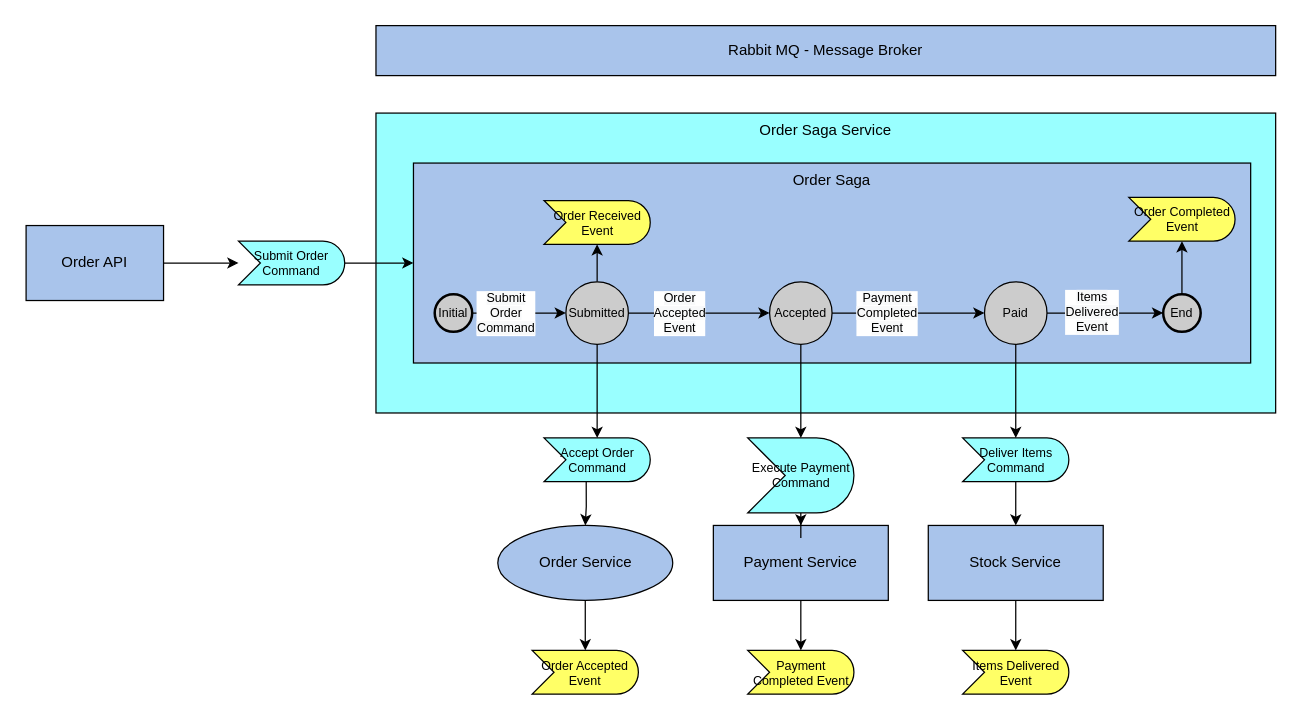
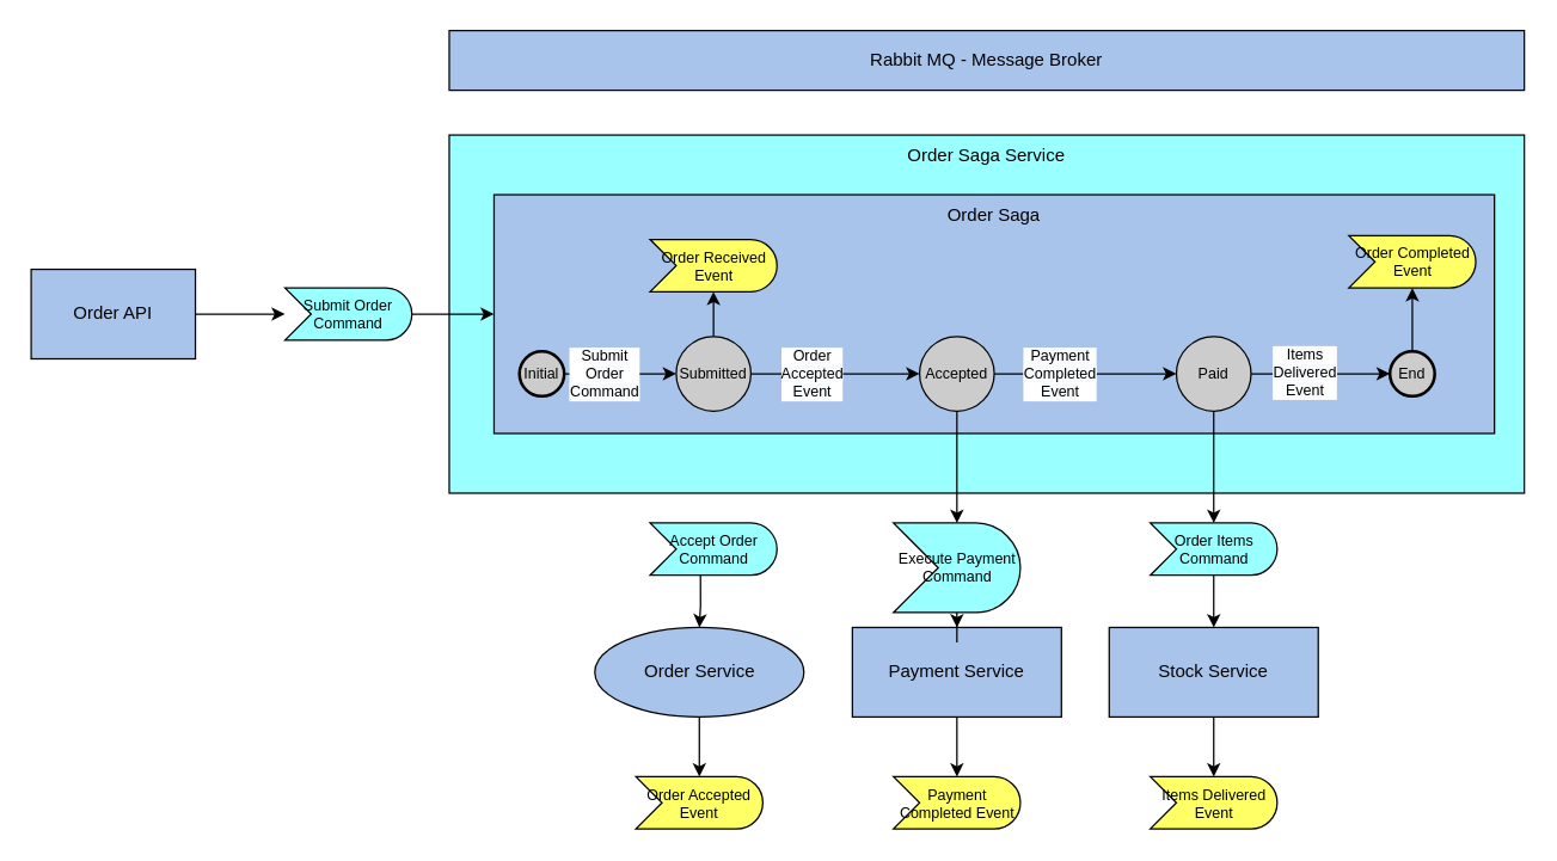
  <mxCell id="0" />
  <mxCell id="1" parent="0" />
  <mxCell id="2" value="Order Saga Service" style="rounded=0;whiteSpace=wrap;html=1;verticalAlign=top;fillColor=#99ffff;" vertex="1" parent="1"><mxGeometry x="300" y="90" width="720" height="240" as="geometry" /></mxCell>
  <mxCell id="3" value="Order Saga" style="rounded=0;whiteSpace=wrap;html=1;verticalAlign=top;fillColor=#a9c4eb;" vertex="1" parent="1"><mxGeometry x="330" y="130" width="670" height="160" as="geometry" /></mxCell>
  <mxCell id="4" value="Order Service" style="ellipse;whiteSpace=wrap;html=1;fillColor=#A9C4EB;" vertex="1" parent="1"><mxGeometry x="397.5" y="420" width="140" height="60" as="geometry" /></mxCell>
  <mxCell id="5" value="" style="edgeStyle=orthogonalEdgeStyle;rounded=0;orthogonalLoop=1;jettySize=auto;html=1;fontSize=10;" edge="1" parent="1" source="6" target="28"><mxGeometry relative="1" as="geometry" /></mxCell>
  <mxCell id="6" value="Order API" style="rounded=0;whiteSpace=wrap;html=1;fillColor=#A9C4EB;" vertex="1" parent="1"><mxGeometry x="20" y="180" width="110" height="60" as="geometry" /></mxCell>
- <mxCell id="7" style="edgeStyle=orthogonalEdgeStyle;rounded=0;orthogonalLoop=1;jettySize=auto;html=1;exitX=0.5;exitY=1;exitDx=0;exitDy=0;fontSize=10;" edge="1" parent="1" source="9" target="18"><mxGeometry relative="1" as="geometry" /></mxCell>
  <mxCell id="8" value="" style="edgeStyle=orthogonalEdgeStyle;rounded=0;orthogonalLoop=1;jettySize=auto;html=1;fontSize=10;" edge="1" parent="1" source="9" target="29"><mxGeometry relative="1" as="geometry"><mxPoint x="477" y="145" as="targetPoint" /></mxGeometry></mxCell>
  <mxCell id="9" value="Submitted" style="ellipse;whiteSpace=wrap;html=1;aspect=fixed;fontSize=10;fillColor=#CCCCCC;" vertex="1" parent="1"><mxGeometry x="452" y="225" width="50" height="50" as="geometry" /></mxCell>
  <mxCell id="10" value="" style="edgeStyle=orthogonalEdgeStyle;rounded=0;orthogonalLoop=1;jettySize=auto;html=1;" edge="1" parent="1" source="13" target="16"><mxGeometry relative="1" as="geometry" /></mxCell>
  <mxCell id="11" value="&lt;span style=&quot;color: rgb(0 , 0 , 0) ; white-space: normal ; background-color: rgb(248 , 249 , 250)&quot;&gt;Payment Completed Event&lt;/span&gt;" style="text;html=1;align=center;verticalAlign=middle;resizable=0;points=[];;labelBackgroundColor=#ffffff;fontSize=10;fontColor=#0000FF;" vertex="1" connectable="0" parent="10"><mxGeometry x="-0.294" y="1" relative="1" as="geometry"><mxPoint as="offset" /></mxGeometry></mxCell>
  <mxCell id="12" value="" style="edgeStyle=orthogonalEdgeStyle;rounded=0;orthogonalLoop=1;jettySize=auto;html=1;fontSize=10;" edge="1" parent="1" source="13" target="26"><mxGeometry relative="1" as="geometry"><mxPoint x="640" y="355" as="targetPoint" /></mxGeometry></mxCell>
  <mxCell id="13" value="Accepted" style="ellipse;whiteSpace=wrap;html=1;aspect=fixed;fontSize=10;fillColor=#CCCCCC;" vertex="1" parent="1"><mxGeometry x="615" y="225" width="50" height="50" as="geometry" /></mxCell>
  <mxCell id="14" value="" style="edgeStyle=orthogonalEdgeStyle;rounded=0;orthogonalLoop=1;jettySize=auto;html=1;entryX=0;entryY=0.5;entryDx=0;entryDy=0;entryPerimeter=0;" edge="1" parent="1" source="16" target="41"><mxGeometry relative="1" as="geometry"><mxPoint x="930" y="250" as="targetPoint" /></mxGeometry></mxCell>
  <mxCell id="15" value="&lt;span style=&quot;color: rgb(0 , 0 , 0) ; white-space: normal ; background-color: rgb(248 , 249 , 250)&quot;&gt;Items Delivered Event&lt;/span&gt;" style="text;html=1;align=center;verticalAlign=middle;resizable=0;points=[];;labelBackgroundColor=#ffffff;fontSize=10;fontColor=#0000FF;" vertex="1" connectable="0" parent="14"><mxGeometry x="-0.24" y="2" relative="1" as="geometry"><mxPoint as="offset" /></mxGeometry></mxCell>
  <mxCell id="16" value="Paid" style="ellipse;whiteSpace=wrap;html=1;aspect=fixed;fontSize=10;fillColor=#CCCCCC;" vertex="1" parent="1"><mxGeometry x="787" y="225" width="50" height="50" as="geometry" /></mxCell>
  <mxCell id="17" value="" style="edgeStyle=orthogonalEdgeStyle;rounded=0;orthogonalLoop=1;jettySize=auto;html=1;exitX=0;exitY=0;exitDx=33.75;exitDy=35;exitPerimeter=0;fontSize=10;" edge="1" parent="1" source="18" target="4"><mxGeometry relative="1" as="geometry" /></mxCell>
  <mxCell id="18" value="Accept Order Command" style="html=1;outlineConnect=0;whiteSpace=wrap;fillColor=#99ffff;shape=mxgraph.archimate3.event;fontSize=10;" vertex="1" parent="1"><mxGeometry x="434.5" y="350" width="85" height="35" as="geometry" /></mxCell>
  <mxCell id="19" value="Initial" style="strokeWidth=2;html=1;shape=mxgraph.flowchart.start_1;whiteSpace=wrap;fontSize=10;fillColor=#CCCCCC;" vertex="1" parent="1"><mxGeometry x="347" y="235" width="30" height="30" as="geometry" /></mxCell>
  <mxCell id="20" value="" style="edgeStyle=orthogonalEdgeStyle;rounded=0;orthogonalLoop=1;jettySize=auto;html=1;fontSize=10;fontColor=#0000FF;" edge="1" parent="1" source="21" target="30"><mxGeometry relative="1" as="geometry"><mxPoint x="640" y="560" as="targetPoint" /></mxGeometry></mxCell>
  <mxCell id="21" value="Payment Service" style="rounded=0;whiteSpace=wrap;html=1;fillColor=#A9C4EB;" vertex="1" parent="1"><mxGeometry x="570" y="420" width="140" height="60" as="geometry" /></mxCell>
  <mxCell id="22" value="Stock Service" style="rounded=0;whiteSpace=wrap;html=1;fillColor=#A9C4EB;" vertex="1" parent="1"><mxGeometry x="742" y="420" width="140" height="60" as="geometry" /></mxCell>
  <mxCell id="23" value="Order Accepted Event" style="html=1;outlineConnect=0;whiteSpace=wrap;fillColor=#FFFF66;shape=mxgraph.archimate3.event;fontSize=10;" vertex="1" parent="1"><mxGeometry x="425" y="520" width="85" height="35" as="geometry" /></mxCell>
  <mxCell id="24" value="" style="edgeStyle=orthogonalEdgeStyle;rounded=0;orthogonalLoop=1;jettySize=auto;html=1;exitX=0.5;exitY=1;exitDx=0;exitDy=0;fontSize=10;" edge="1" parent="1" source="4" target="23"><mxGeometry relative="1" as="geometry"><mxPoint x="469" y="358" as="sourcePoint" /><mxPoint x="425" y="430" as="targetPoint" /></mxGeometry></mxCell>
  <mxCell id="25" value="" style="edgeStyle=orthogonalEdgeStyle;rounded=0;orthogonalLoop=1;jettySize=auto;html=1;fontSize=10;" edge="1" parent="1" source="26" target="21"><mxGeometry relative="1" as="geometry" /></mxCell>
  <mxCell id="26" value="Execute Payment Command" style="html=1;outlineConnect=0;whiteSpace=wrap;fillColor=#99ffff;shape=mxgraph.archimate3.event;fontSize=10;" vertex="1" parent="1"><mxGeometry x="597.5" y="350" width="85" height="60" as="geometry" /></mxCell>
  <mxCell id="27" value="" style="edgeStyle=orthogonalEdgeStyle;rounded=0;orthogonalLoop=1;jettySize=auto;html=1;fontSize=10;" edge="1" parent="1" source="28" target="3"><mxGeometry relative="1" as="geometry" /></mxCell>
  <mxCell id="28" value="Submit Order Command" style="html=1;outlineConnect=0;whiteSpace=wrap;fillColor=#99ffff;shape=mxgraph.archimate3.event;fontSize=10;" vertex="1" parent="1"><mxGeometry x="190" y="192.5" width="85" height="35" as="geometry" /></mxCell>
  <mxCell id="29" value="Order Received Event" style="html=1;outlineConnect=0;whiteSpace=wrap;fillColor=#FFFF66;shape=mxgraph.archimate3.event;fontSize=10;" vertex="1" parent="1"><mxGeometry x="434.5" y="160" width="85" height="35" as="geometry" /></mxCell>
  <mxCell id="30" value="Payment Completed Event" style="html=1;outlineConnect=0;whiteSpace=wrap;fillColor=#FFFF66;shape=mxgraph.archimate3.event;fontSize=10;" vertex="1" parent="1"><mxGeometry x="597.5" y="520" width="85" height="35" as="geometry" /></mxCell>
- <mxCell id="31" value="Deliver Items Command" style="html=1;outlineConnect=0;whiteSpace=wrap;fillColor=#99ffff;shape=mxgraph.archimate3.event;fontSize=10;" vertex="1" parent="1"><mxGeometry x="769.5" y="350" width="85" height="35" as="geometry" /></mxCell>
+ <mxCell id="31" value="Order Items Command" style="html=1;outlineConnect=0;whiteSpace=wrap;fillColor=#99ffff;shape=mxgraph.archimate3.event;fontSize=10;" vertex="1" parent="1"><mxGeometry x="769.5" y="350" width="85" height="35" as="geometry" /></mxCell>
  <mxCell id="32" value="" style="edgeStyle=orthogonalEdgeStyle;rounded=0;orthogonalLoop=1;jettySize=auto;html=1;fontSize=10;exitX=0.5;exitY=1;exitDx=0;exitDy=0;" edge="1" parent="1" source="16" target="31"><mxGeometry relative="1" as="geometry"><mxPoint x="647" y="285" as="sourcePoint" /><mxPoint x="647" y="360" as="targetPoint" /></mxGeometry></mxCell>
  <mxCell id="33" value="" style="edgeStyle=orthogonalEdgeStyle;rounded=0;orthogonalLoop=1;jettySize=auto;html=1;fontSize=10;entryX=0.5;entryY=0;entryDx=0;entryDy=0;" edge="1" parent="1" source="31" target="22"><mxGeometry relative="1" as="geometry"><mxPoint x="797" y="405" as="sourcePoint" /><mxPoint x="822" y="360" as="targetPoint" /></mxGeometry></mxCell>
  <mxCell id="34" value="Items Delivered Event" style="html=1;outlineConnect=0;whiteSpace=wrap;fillColor=#FFFF66;shape=mxgraph.archimate3.event;fontSize=10;" vertex="1" parent="1"><mxGeometry x="769.5" y="520" width="85" height="35" as="geometry" /></mxCell>
  <mxCell id="35" value="" style="edgeStyle=orthogonalEdgeStyle;rounded=0;orthogonalLoop=1;jettySize=auto;html=1;fontSize=10;fontColor=#0000FF;exitX=0.5;exitY=1;exitDx=0;exitDy=0;" edge="1" parent="1" source="22" target="34"><mxGeometry relative="1" as="geometry"><mxPoint x="647" y="490" as="sourcePoint" /><mxPoint x="647" y="530" as="targetPoint" /></mxGeometry></mxCell>
  <mxCell id="36" value="" style="edgeStyle=orthogonalEdgeStyle;rounded=0;orthogonalLoop=1;jettySize=auto;html=1;exitX=1;exitY=0.5;exitDx=0;exitDy=0;" edge="1" parent="1" source="9" target="13"><mxGeometry relative="1" as="geometry"><mxPoint x="725" y="260" as="sourcePoint" /><mxPoint x="670" y="250" as="targetPoint" /></mxGeometry></mxCell>
  <mxCell id="37" value="&lt;span style=&quot;color: rgb(0 , 0 , 0) ; white-space: normal ; background-color: rgb(248 , 249 , 250)&quot;&gt;Order Accepted Event&lt;/span&gt;" style="text;html=1;align=center;verticalAlign=middle;resizable=0;points=[];;labelBackgroundColor=#ffffff;fontSize=10;fontColor=#0000FF;" vertex="1" connectable="0" parent="36"><mxGeometry x="-0.294" y="1" relative="1" as="geometry"><mxPoint as="offset" /></mxGeometry></mxCell>
  <mxCell id="38" value="" style="edgeStyle=orthogonalEdgeStyle;rounded=0;orthogonalLoop=1;jettySize=auto;html=1;exitX=1;exitY=0.5;exitDx=0;exitDy=0;exitPerimeter=0;entryX=0;entryY=0.5;entryDx=0;entryDy=0;" edge="1" parent="1" source="19" target="9"><mxGeometry relative="1" as="geometry"><mxPoint x="550" y="260" as="sourcePoint" /><mxPoint x="675" y="260" as="targetPoint" /></mxGeometry></mxCell>
  <mxCell id="39" value="&lt;span style=&quot;color: rgb(0 , 0 , 0) ; white-space: normal ; background-color: rgb(248 , 249 , 250)&quot;&gt;Submit Order Command&lt;/span&gt;" style="text;html=1;align=center;verticalAlign=middle;resizable=0;points=[];;labelBackgroundColor=#ffffff;fontSize=10;fontColor=#0000FF;" vertex="1" connectable="0" parent="38"><mxGeometry x="-0.294" y="1" relative="1" as="geometry"><mxPoint as="offset" /></mxGeometry></mxCell>
  <mxCell id="40" value="" style="edgeStyle=orthogonalEdgeStyle;rounded=0;orthogonalLoop=1;jettySize=auto;html=1;fontSize=10;fontColor=#0000FF;" edge="1" parent="1" source="41" target="42"><mxGeometry relative="1" as="geometry"><mxPoint x="945" y="155" as="targetPoint" /></mxGeometry></mxCell>
  <mxCell id="41" value="End" style="strokeWidth=2;html=1;shape=mxgraph.flowchart.start_1;whiteSpace=wrap;fontSize=10;fillColor=#CCCCCC;" vertex="1" parent="1"><mxGeometry x="930" y="235" width="30" height="30" as="geometry" /></mxCell>
  <mxCell id="42" value="Order Completed Event" style="html=1;outlineConnect=0;whiteSpace=wrap;fillColor=#FFFF66;shape=mxgraph.archimate3.event;fontSize=10;" vertex="1" parent="1"><mxGeometry x="902.5" y="157.5" width="85" height="35" as="geometry" /></mxCell>
  <mxCell id="43" value="Rabbit MQ - Message Broker" style="rounded=0;whiteSpace=wrap;html=1;fillColor=#A9C4EB;" vertex="1" parent="1"><mxGeometry x="300" y="20" width="720" height="40" as="geometry" /></mxCell>
